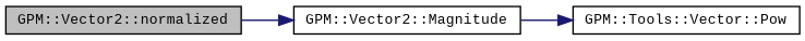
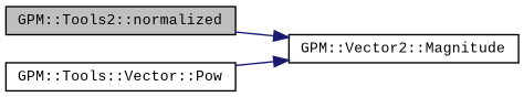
  digraph {
    fontname="Liberation Mono"
    rankdir=LR
    node [color=black fillcolor=white fontname="Liberation Mono" fontsize=10 shape=record style=filled]
    edge [color=midnightblue fontname="Liberation Mono" fontsize=10 labelfontname=Helvetica labelfontsize=10 style=solid]
-   n1 [fillcolor=grey75 fontcolor=black height=0.2 label="GPM::Vector2::normalized" width=0.4]
+   n1 [fillcolor=grey75 fontcolor=black height=0.2 label="GPM::Tools2::normalized" width=0.4]
    n2 [height=0.2 label="GPM::Vector2::Magnitude" width=0.4]
    n3 [height=0.2 label="GPM::Tools::Vector::Pow" width=0.4]
    n1 -> n2
-   n2 -> n3
+   n3 -> n2
  }
